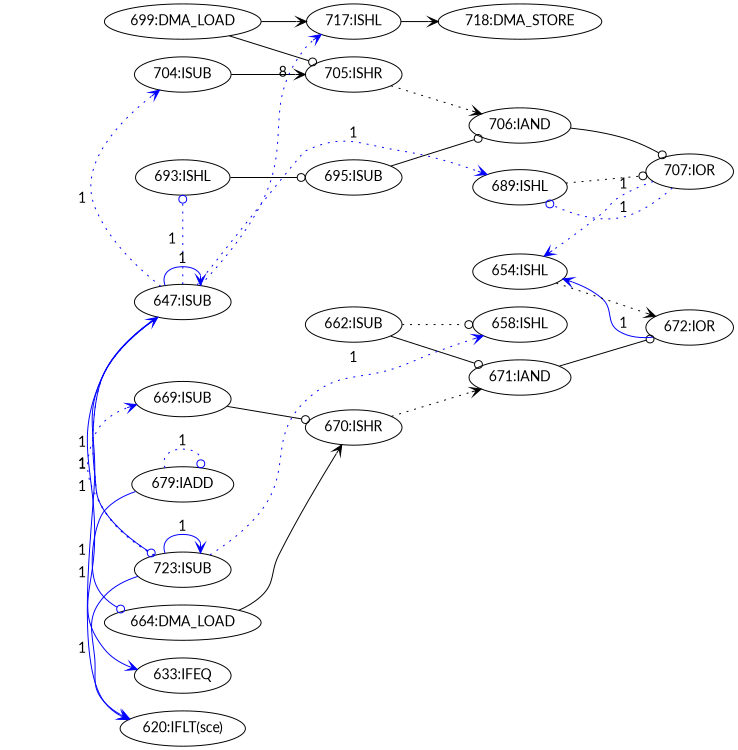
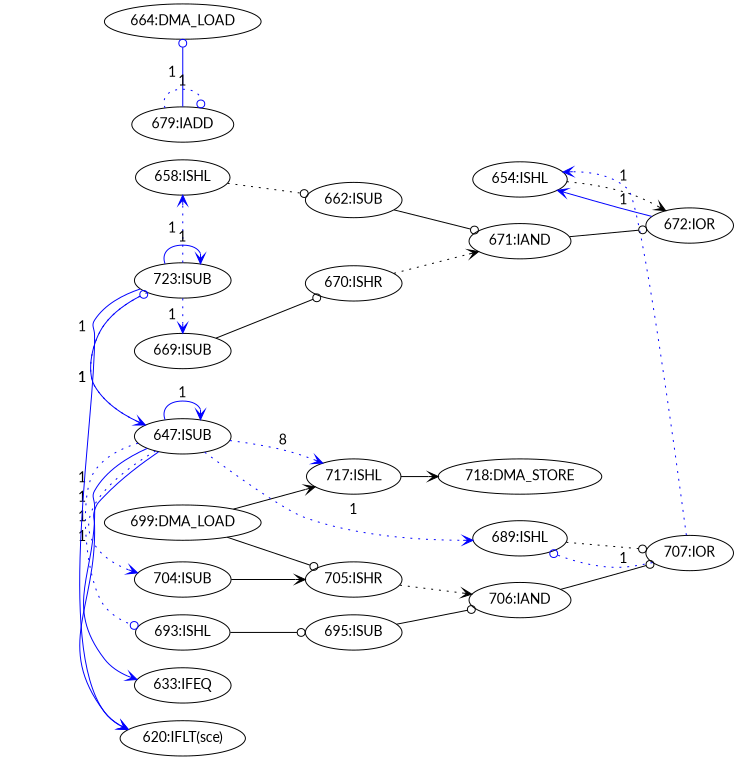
  digraph {
    fontname=Lato
    rankdir=LR
    node [fontname=Lato]
    edge [arrowhead=vee fontname=Lato style=solid color=blue constraint=false]
    n1 [label="695:ISUB"]
    n2 [label="706:IAND"]
    n3 [label="707:IOR"]
    n4 [label="693:ISHL"]
    n5 [label="705:ISHR"]
    n6 [label="699:DMA_LOAD"]
    n7 [label="717:ISHL"]
    n8 [label="718:DMA_STORE"]
    n9 [label="704:ISUB"]
    n10 [label="662:ISUB"]
    n11 [label="671:IAND"]
    n12 [label="672:IOR"]
    n13 [label="658:ISHL"]
    n14 [label="654:ISHL"]
    n15 [label="689:ISHL"]
    n16 [label="670:ISHR"]
    n17 [label="664:DMA_LOAD"]
    n18 [label="669:ISUB"]
    n19 [label="647:ISUB"]
    n20 [label="633:IFEQ"]
    n21 [label="620:IFLT(sce)"]
    n22 [label="723:ISUB"]
    n23 [label="679:IADD"]
    n1 -> n2 [arrowhead=odot color="" constraint=""]
    n2 -> n3 [arrowhead=odot color="" constraint=""]
    n3 -> n14 [label=1 style=dotted]
    n3 -> n15 [arrowhead=odot label=1 style=dotted]
    n4 -> n1 [arrowhead=odot color="" constraint=""]
    n5 -> n2 [style=dotted color="" constraint=""]
    n6 -> n5 [arrowhead=odot color="" constraint=""]
    n6 -> n7 [color="" constraint=""]
    n7 -> n8 [color="" constraint=""]
    n9 -> n5 [color="" constraint=""]
    n10 -> n11 [arrowhead=odot color="" constraint=""]
    n11 -> n12 [arrowhead=odot color="" constraint=""]
    n12 -> n14 [label=1]
-   n10 -> n13 [arrowhead=odot style=dotted color="" constraint=""]
+   n13 -> n10 [arrowhead=odot style=dotted color="" constraint=""]
    n14 -> n12 [style=dotted color="" constraint=""]
    n15 -> n3 [arrowhead=odot style=dotted color="" constraint=""]
    n16 -> n11 [style=dotted color="" constraint=""]
-   n17 -> n16 [color="" constraint=""]
    n18 -> n16 [arrowhead=odot color="" constraint=""]
    n19 -> n4 [arrowhead=odot label=1 style=dotted]
    n19 -> n7 [label=8 style=dotted]
    n19 -> n9 [label=1 style=dotted]
    n19 -> n15 [label=1 style=dotted]
    n19 -> n19 [label=1]
    n19 -> n20 [label=1]
    n19 -> n21 [label=1]
    n19 -> n22 [arrowhead=odot label=1]
    n22 -> n13 [label=1 style=dotted]
    n22 -> n18 [label=1 style=dotted]
    n22 -> n19 [label=1 style=dotted]
    n22 -> n21 [label=1]
    n22 -> n22 [label=1]
    n23 -> n17 [arrowhead=odot label=1]
    n23 -> n23 [arrowhead=odot label=1 style=dotted]
  }
